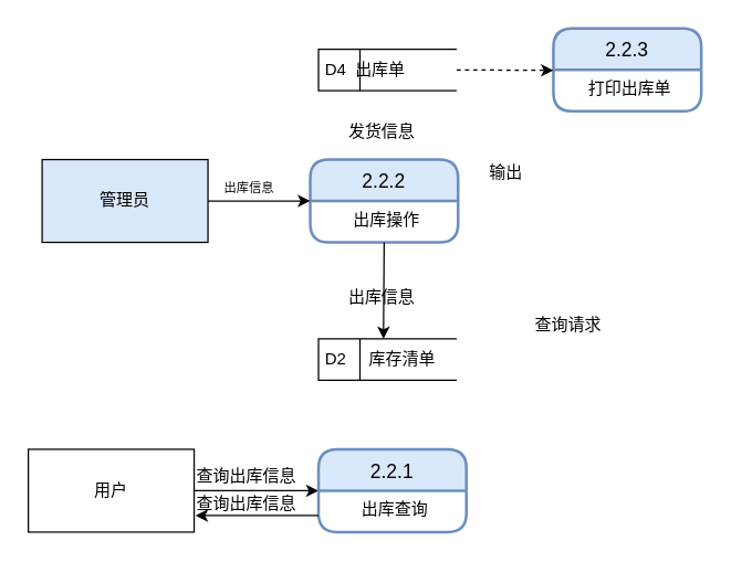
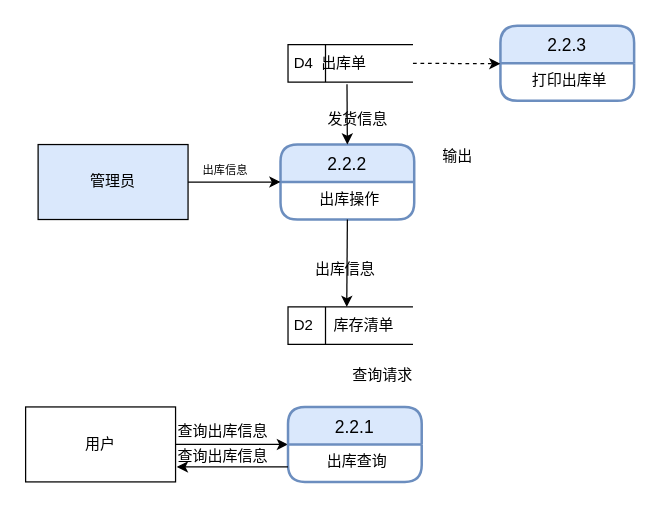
  <mxCell id="0" />
  <mxCell id="1" parent="0" />
  <mxCell id="2" value="D4" style="html=1;dashed=0;whitespace=wrap;shape=mxgraph.dfd.dataStoreID;align=left;spacingLeft=3;points=[[0,0],[0.5,0],[1,0],[0,0.5],[1,0.5],[0,1],[0.5,1],[1,1]];" parent="1" vertex="1"><mxGeometry x="230" y="35" width="100" height="30" as="geometry" /></mxCell>
  <mxCell id="3" value="出库单" style="text;html=1;resizable=0;points=[];autosize=1;align=left;verticalAlign=top;spacingTop=-4;" parent="1" vertex="1"><mxGeometry x="255" y="40" width="50" height="20" as="geometry" /></mxCell>
  <mxCell id="4" value="2.2.2" style="swimlane;childLayout=stackLayout;horizontal=1;startSize=30;horizontalStack=0;rounded=1;fontSize=14;fontStyle=0;strokeWidth=2;resizeParent=0;resizeLast=1;shadow=0;dashed=0;align=center;fillColor=#dae8fc;strokeColor=#6c8ebf;" parent="1" vertex="1"><mxGeometry x="224" y="115" width="107" height="60" as="geometry" /></mxCell>
  <mxCell id="5" value="出库操作" style="align=center;strokeColor=none;fillColor=none;spacingLeft=4;fontSize=12;verticalAlign=top;resizable=0;rotatable=0;part=1;" parent="4" vertex="1"><mxGeometry y="30" width="107" height="30" as="geometry" /></mxCell>
- <mxCell id="7" value="发货信息" style="text;html=1;resizable=0;points=[];autosize=1;align=left;verticalAlign=top;spacingTop=-4;" parent="1" vertex="1"><mxGeometry x="250" y="85" width="60" height="20" as="geometry" /></mxCell>
+ <mxCell id="6" value="" style="endArrow=classic;html=1;entryX=0.5;entryY=0;entryDx=0;entryDy=0;exitX=0.472;exitY=1.06;exitDx=0;exitDy=0;exitPerimeter=0;" parent="1" source="2" target="4" edge="1"><mxGeometry width="50" height="50" relative="1" as="geometry"><mxPoint x="200" y="125" as="sourcePoint" /><mxPoint x="250" y="75" as="targetPoint" /></mxGeometry></mxCell>
+ <mxCell id="7" value="发货信息" style="text;html=1;resizable=0;points=[];autosize=1;align=left;verticalAlign=top;spacingTop=-4;" parent="1" vertex="1"><mxGeometry x="260" y="85" width="60" height="20" as="geometry" /></mxCell>
  <mxCell id="8" value="" style="endArrow=classic;html=1;exitX=1;exitY=0.5;exitDx=0;exitDy=0;entryX=0;entryY=0.5;entryDx=0;entryDy=0;" parent="1" target="4" edge="1"><mxGeometry width="50" height="50" relative="1" as="geometry"><mxPoint x="150" y="145" as="sourcePoint" /><mxPoint x="220" y="135" as="targetPoint" /></mxGeometry></mxCell>
  <mxCell id="9" value="&lt;font style=&quot;font-size: 9px&quot;&gt;出库信息&lt;/font&gt;" style="text;html=1;resizable=0;points=[];autosize=1;align=left;verticalAlign=top;spacingTop=-4;" parent="1" vertex="1"><mxGeometry x="160" y="125" width="60" height="20" as="geometry" /></mxCell>
  <mxCell id="10" value="" style="endArrow=classic;html=1;exitX=0.5;exitY=1;exitDx=0;exitDy=0;" parent="1" source="5" edge="1"><mxGeometry width="50" height="50" relative="1" as="geometry"><mxPoint x="250" y="235" as="sourcePoint" /><mxPoint x="277" y="245" as="targetPoint" /></mxGeometry></mxCell>
  <mxCell id="11" value="出库信息" style="text;html=1;resizable=0;points=[];autosize=1;align=left;verticalAlign=top;spacingTop=-4;" parent="1" vertex="1"><mxGeometry x="250" y="205" width="60" height="20" as="geometry" /></mxCell>
  <mxCell id="12" value="D2" style="html=1;dashed=0;whitespace=wrap;shape=mxgraph.dfd.dataStoreID;align=left;spacingLeft=3;points=[[0,0],[0.5,0],[1,0],[0,0.5],[1,0.5],[0,1],[0.5,1],[1,1]];" parent="1" vertex="1"><mxGeometry x="230" y="245" width="100" height="30" as="geometry" /></mxCell>
  <mxCell id="13" value="库存清单" style="text;html=1;resizable=0;points=[];autosize=1;align=left;verticalAlign=top;spacingTop=-4;" parent="1" vertex="1"><mxGeometry x="265" y="250" width="60" height="20" as="geometry" /></mxCell>
  <mxCell id="14" value="" style="endArrow=classic;html=1;exitX=0.467;exitY=0;exitDx=0;exitDy=0;exitPerimeter=0;" parent="1" source="22" target="23" edge="1"><mxGeometry width="50" height="50" relative="1" as="geometry"><mxPoint x="280" y="315" as="sourcePoint" /><mxPoint x="320" y="285" as="targetPoint" /></mxGeometry></mxCell>
- <mxCell id="15" value="查询请求" style="text;html=1;resizable=0;points=[];autosize=1;align=left;verticalAlign=top;spacingTop=-4;" parent="1" vertex="1"><mxGeometry x="385" y="225" width="60" height="20" as="geometry" /></mxCell>
+ <mxCell id="15" value="查询请求" style="text;html=1;resizable=0;points=[];autosize=1;align=left;verticalAlign=top;spacingTop=-4;" parent="1" vertex="1"><mxGeometry x="280" y="290" width="60" height="20" as="geometry" /></mxCell>
  <mxCell id="16" value="" style="endArrow=classic;html=1;entryX=0;entryY=0.353;entryDx=0;entryDy=0;entryPerimeter=0;" parent="1" edge="1"><mxGeometry width="50" height="50" relative="1" as="geometry"><mxPoint x="140" y="355" as="sourcePoint" /><mxPoint x="230" y="355" as="targetPoint" /></mxGeometry></mxCell>
  <mxCell id="17" value="查询出库信息" style="text;html=1;resizable=0;points=[];autosize=1;align=left;verticalAlign=top;spacingTop=-4;" parent="1" vertex="1"><mxGeometry x="140" y="335" width="90" height="20" as="geometry" /></mxCell>
  <mxCell id="18" value="2.2.3" style="swimlane;childLayout=stackLayout;horizontal=1;startSize=30;horizontalStack=0;rounded=1;fontSize=14;fontStyle=0;strokeWidth=2;resizeParent=0;resizeLast=1;shadow=0;dashed=0;align=center;fillColor=#dae8fc;strokeColor=#6c8ebf;" parent="1" vertex="1"><mxGeometry x="400" y="20" width="107" height="60" as="geometry" /></mxCell>
  <mxCell id="19" value="打印出库单" style="align=center;strokeColor=none;fillColor=none;spacingLeft=4;fontSize=12;verticalAlign=top;resizable=0;rotatable=0;part=1;" parent="18" vertex="1"><mxGeometry y="30" width="107" height="30" as="geometry" /></mxCell>
  <mxCell id="20" value="" style="endArrow=classic;html=1;exitX=1;exitY=0.5;exitDx=0;exitDy=0;entryX=0;entryY=0.011;entryDx=0;entryDy=0;entryPerimeter=0;dashed=1;" parent="1" source="2" target="19" edge="1"><mxGeometry width="50" height="50" relative="1" as="geometry"><mxPoint x="330" y="135" as="sourcePoint" /><mxPoint x="380" y="85" as="targetPoint" /></mxGeometry></mxCell>
  <mxCell id="21" value="输出" style="text;html=1;resizable=0;points=[];autosize=1;align=left;verticalAlign=top;spacingTop=-4;" parent="1" vertex="1"><mxGeometry x="352" y="115" width="40" height="20" as="geometry" /></mxCell>
  <mxCell id="22" value="2.2.1" style="swimlane;childLayout=stackLayout;horizontal=1;startSize=30;horizontalStack=0;rounded=1;fontSize=14;fontStyle=0;strokeWidth=2;resizeParent=0;resizeLast=1;shadow=0;dashed=0;align=center;fillColor=#dae8fc;strokeColor=#6c8ebf;" parent="1" vertex="1"><mxGeometry x="230" y="325" width="107" height="60" as="geometry" /></mxCell>
  <mxCell id="23" value="出库查询" style="align=center;strokeColor=none;fillColor=none;spacingLeft=4;fontSize=12;verticalAlign=top;resizable=0;rotatable=0;part=1;" parent="22" vertex="1"><mxGeometry y="30" width="107" height="30" as="geometry" /></mxCell>
  <mxCell id="24" value="管理员" style="rounded=0;whiteSpace=wrap;html=1;fillColor=#dae8fc;" parent="1" vertex="1"><mxGeometry x="30" y="115" width="120" height="60" as="geometry" /></mxCell>
  <mxCell id="25" value="用户" style="rounded=0;whiteSpace=wrap;html=1;" parent="1" vertex="1"><mxGeometry x="20" y="325" width="120" height="60" as="geometry" /></mxCell>
  <mxCell id="26" value="查询出库信息" style="text;html=1;resizable=0;points=[];autosize=1;align=left;verticalAlign=top;spacingTop=-4;" parent="1" vertex="1"><mxGeometry x="140" y="355" width="90" height="20" as="geometry" /></mxCell>
  <mxCell id="27" value="" style="endArrow=classic;html=1;" parent="1" edge="1"><mxGeometry width="50" height="50" relative="1" as="geometry"><mxPoint x="230" y="373" as="sourcePoint" /><mxPoint x="141" y="373" as="targetPoint" /></mxGeometry></mxCell>
